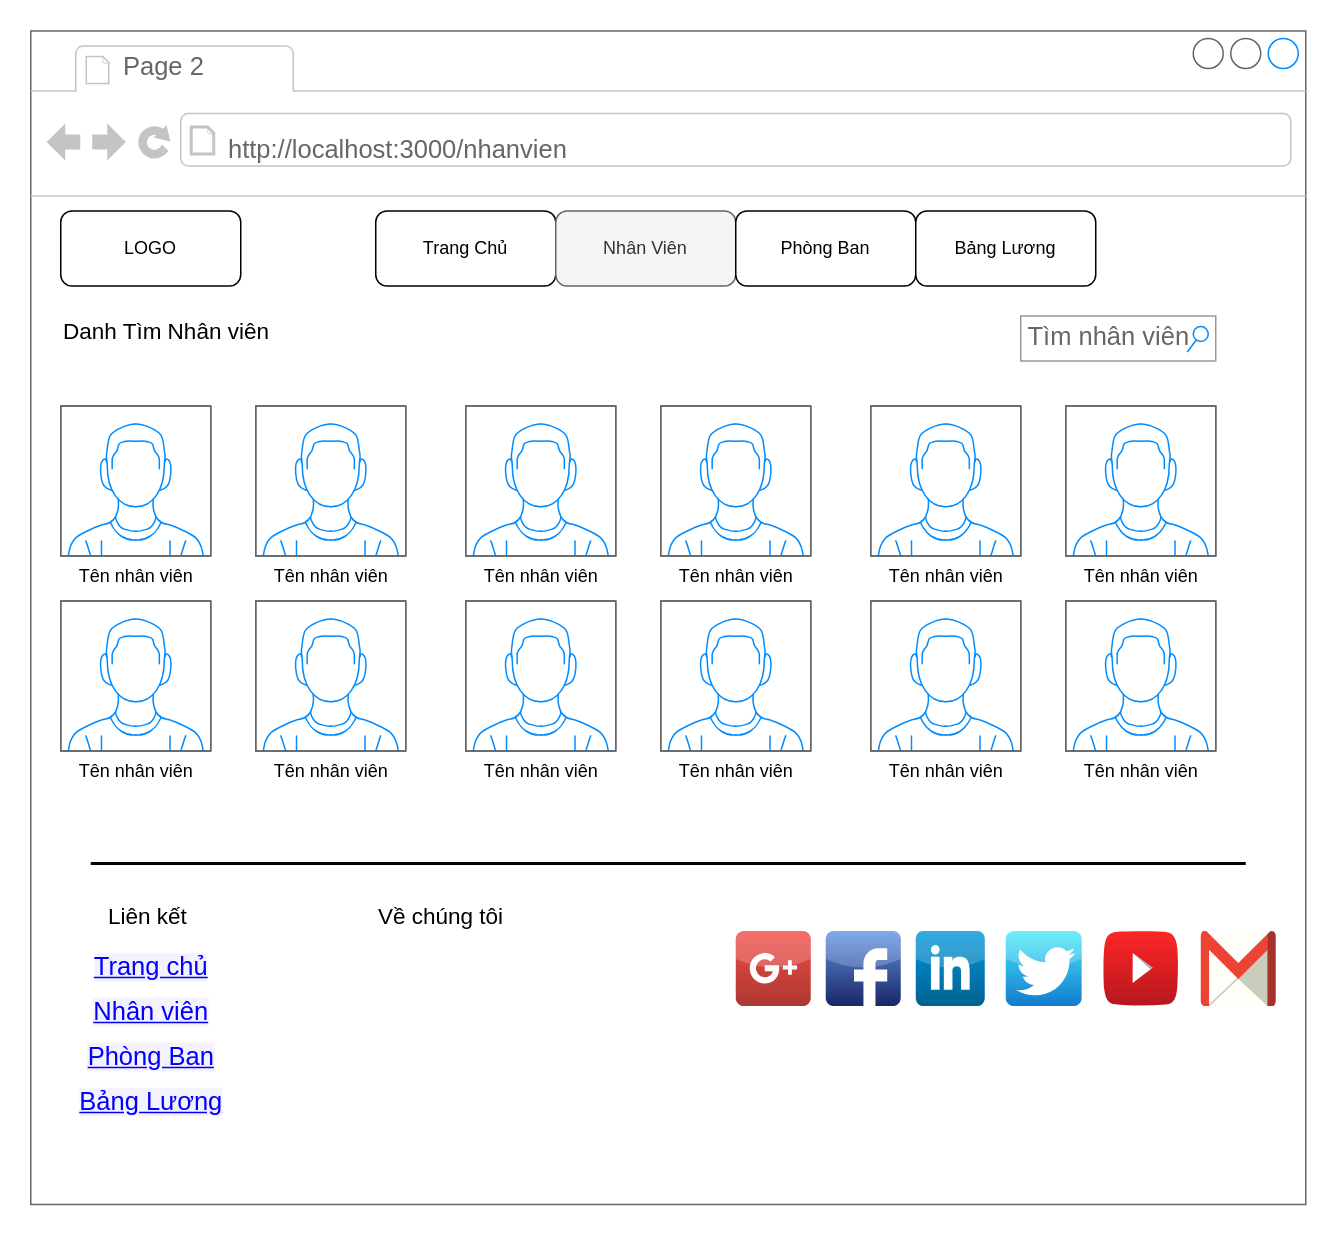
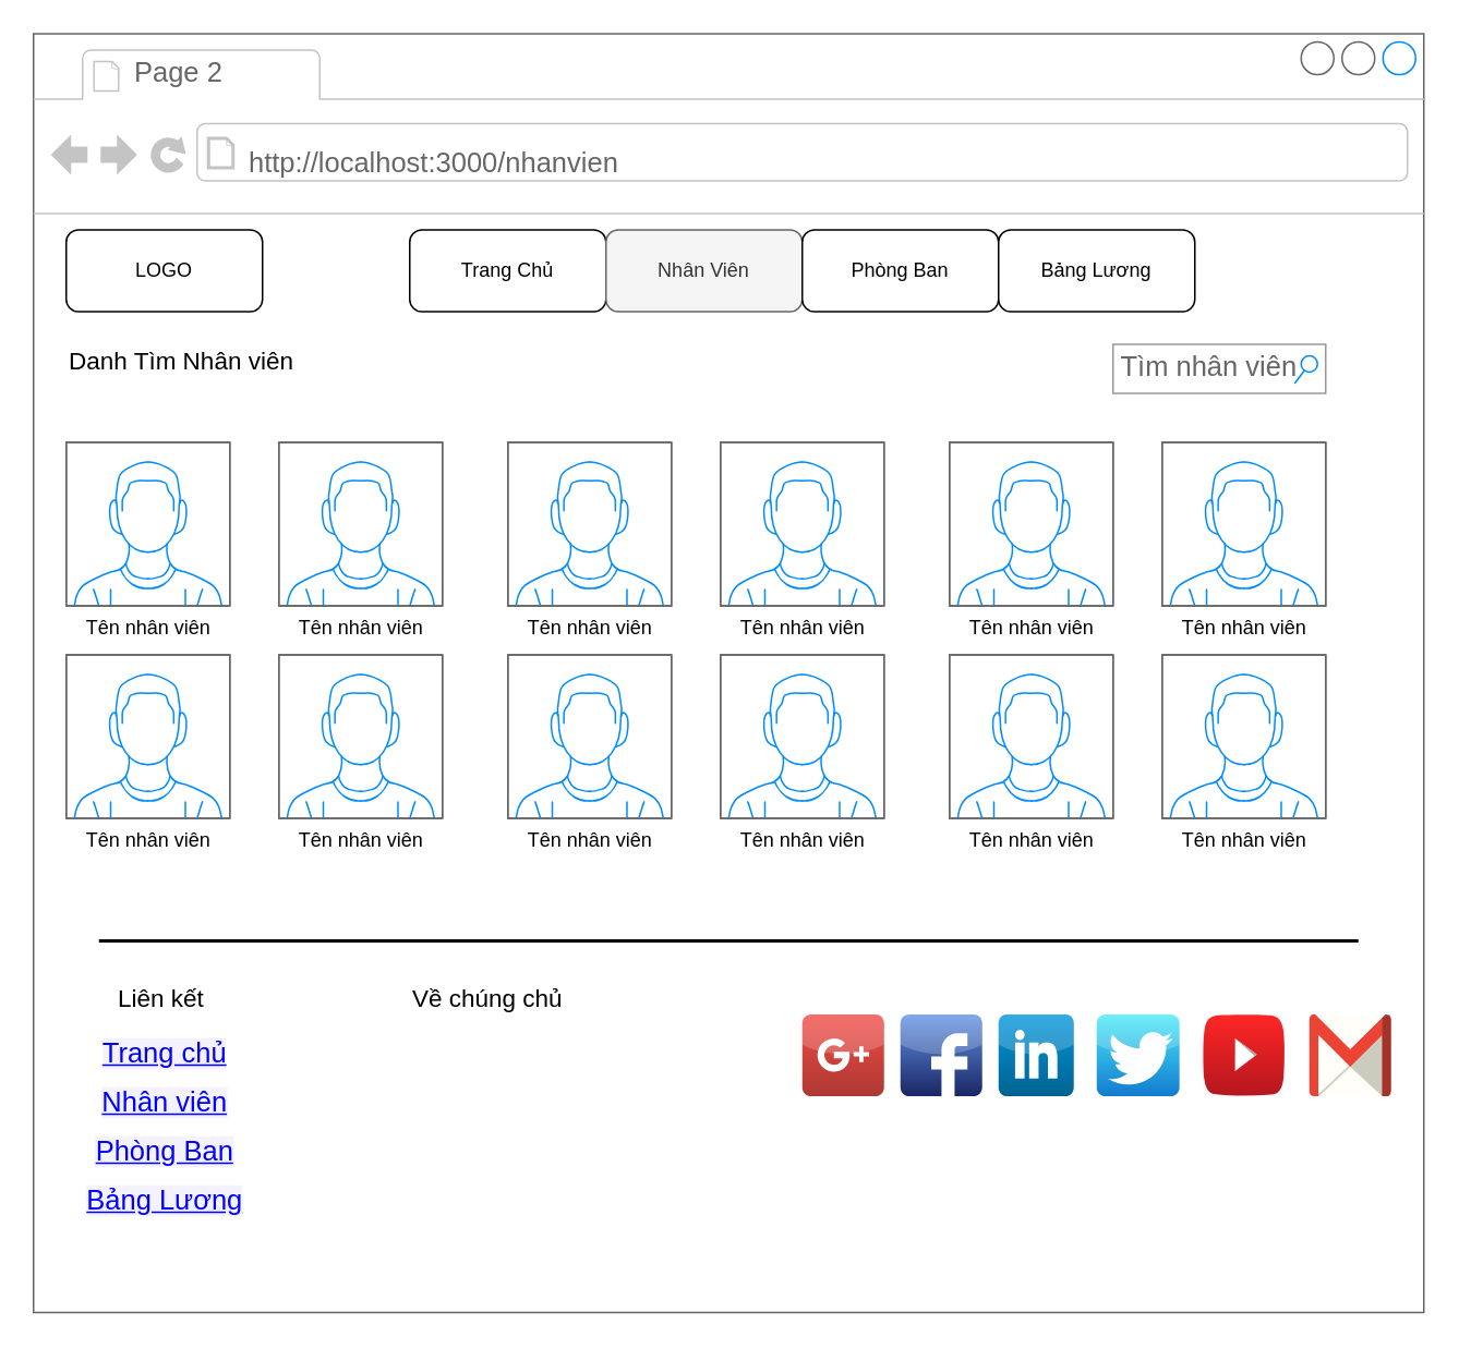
  <mxCell id="0" />
  <mxCell id="1" parent="0" />
  <mxCell id="2" value="" style="strokeWidth=1;shadow=0;dashed=0;align=center;html=1;shape=mxgraph.mockup.containers.browserWindow;rSize=0;strokeColor=#666666;strokeColor2=#008cff;strokeColor3=#c4c4c4;mainText=,;recursiveResize=0;" vertex="1" parent="1"><mxGeometry x="20" y="20" width="850" height="782.4" as="geometry" /></mxCell>
  <mxCell id="3" value="Page 2" style="strokeWidth=1;shadow=0;dashed=0;align=center;html=1;shape=mxgraph.mockup.containers.anchor;fontSize=17;fontColor=#666666;align=left;" vertex="1" parent="2"><mxGeometry x="60" y="12" width="110" height="26" as="geometry" /></mxCell>
  <mxCell id="4" value="http://localhost:3000/nhanvien" style="strokeWidth=1;shadow=0;dashed=0;align=center;html=1;shape=mxgraph.mockup.containers.anchor;rSize=0;fontSize=17;fontColor=#666666;align=left;" vertex="1" parent="2"><mxGeometry x="130" y="60" width="350" height="40" as="geometry" /></mxCell>
  <mxCell id="5" value="LOGO" style="rounded=1;whiteSpace=wrap;html=1;" vertex="1" parent="2"><mxGeometry x="20" y="120" width="120" height="50" as="geometry" /></mxCell>
  <mxCell id="6" value="Trang Chủ" style="rounded=1;whiteSpace=wrap;html=1;" vertex="1" parent="2"><mxGeometry x="230" y="120" width="120" height="50" as="geometry" /></mxCell>
  <mxCell id="7" value="Nhân Viên" style="rounded=1;whiteSpace=wrap;html=1;fillColor=#f5f5f5;fontColor=#333333;strokeColor=#666666;" vertex="1" parent="2"><mxGeometry x="350" y="120" width="120" height="50" as="geometry" /></mxCell>
  <mxCell id="8" value="Phòng Ban" style="rounded=1;whiteSpace=wrap;html=1;" vertex="1" parent="2"><mxGeometry x="470" y="120" width="120" height="50" as="geometry" /></mxCell>
  <mxCell id="9" value="Bảng Lương" style="rounded=1;whiteSpace=wrap;html=1;" vertex="1" parent="2"><mxGeometry x="590" y="120" width="120" height="50" as="geometry" /></mxCell>
  <mxCell id="10" value="Tên nhân viên" style="verticalLabelPosition=bottom;shadow=0;dashed=0;align=center;html=1;verticalAlign=top;strokeWidth=1;shape=mxgraph.mockup.containers.userMale;strokeColor=#666666;strokeColor2=#008cff;" vertex="1" parent="2"><mxGeometry x="150" y="250" width="100" height="100" as="geometry" /></mxCell>
  <mxCell id="11" value="Tên nhân viên" style="verticalLabelPosition=bottom;shadow=0;dashed=0;align=center;html=1;verticalAlign=top;strokeWidth=1;shape=mxgraph.mockup.containers.userMale;strokeColor=#666666;strokeColor2=#008cff;" vertex="1" parent="2"><mxGeometry x="420" y="250" width="100" height="100" as="geometry" /></mxCell>
  <mxCell id="12" value="Tên nhân viên" style="verticalLabelPosition=bottom;shadow=0;dashed=0;align=center;html=1;verticalAlign=top;strokeWidth=1;shape=mxgraph.mockup.containers.userMale;strokeColor=#666666;strokeColor2=#008cff;" vertex="1" parent="2"><mxGeometry x="290" y="250" width="100" height="100" as="geometry" /></mxCell>
  <mxCell id="13" value="Tên nhân viên" style="verticalLabelPosition=bottom;shadow=0;dashed=0;align=center;html=1;verticalAlign=top;strokeWidth=1;shape=mxgraph.mockup.containers.userMale;strokeColor=#666666;strokeColor2=#008cff;" vertex="1" parent="2"><mxGeometry x="560" y="250" width="100" height="100" as="geometry" /></mxCell>
  <mxCell id="14" value="Tên nhân viên" style="verticalLabelPosition=bottom;shadow=0;dashed=0;align=center;html=1;verticalAlign=top;strokeWidth=1;shape=mxgraph.mockup.containers.userMale;strokeColor=#666666;strokeColor2=#008cff;" vertex="1" parent="2"><mxGeometry x="690" y="250" width="100" height="100" as="geometry" /></mxCell>
  <mxCell id="15" value="Tên nhân viên" style="verticalLabelPosition=bottom;shadow=0;dashed=0;align=center;html=1;verticalAlign=top;strokeWidth=1;shape=mxgraph.mockup.containers.userMale;strokeColor=#666666;strokeColor2=#008cff;" vertex="1" parent="2"><mxGeometry x="560" y="380" width="100" height="100" as="geometry" /></mxCell>
  <mxCell id="16" value="Tên nhân viên" style="verticalLabelPosition=bottom;shadow=0;dashed=0;align=center;html=1;verticalAlign=top;strokeWidth=1;shape=mxgraph.mockup.containers.userMale;strokeColor=#666666;strokeColor2=#008cff;" vertex="1" parent="2"><mxGeometry x="20" y="250" width="100" height="100" as="geometry" /></mxCell>
  <mxCell id="17" value="Tên nhân viên" style="verticalLabelPosition=bottom;shadow=0;dashed=0;align=center;html=1;verticalAlign=top;strokeWidth=1;shape=mxgraph.mockup.containers.userMale;strokeColor=#666666;strokeColor2=#008cff;" vertex="1" parent="2"><mxGeometry x="20" y="380" width="100" height="100" as="geometry" /></mxCell>
  <mxCell id="18" value="Tên nhân viên" style="verticalLabelPosition=bottom;shadow=0;dashed=0;align=center;html=1;verticalAlign=top;strokeWidth=1;shape=mxgraph.mockup.containers.userMale;strokeColor=#666666;strokeColor2=#008cff;" vertex="1" parent="2"><mxGeometry x="150" y="380" width="100" height="100" as="geometry" /></mxCell>
  <mxCell id="19" value="Tên nhân viên" style="verticalLabelPosition=bottom;shadow=0;dashed=0;align=center;html=1;verticalAlign=top;strokeWidth=1;shape=mxgraph.mockup.containers.userMale;strokeColor=#666666;strokeColor2=#008cff;" vertex="1" parent="2"><mxGeometry x="290" y="380" width="100" height="100" as="geometry" /></mxCell>
  <mxCell id="20" value="Tên nhân viên" style="verticalLabelPosition=bottom;shadow=0;dashed=0;align=center;html=1;verticalAlign=top;strokeWidth=1;shape=mxgraph.mockup.containers.userMale;strokeColor=#666666;strokeColor2=#008cff;" vertex="1" parent="2"><mxGeometry x="420" y="380" width="100" height="100" as="geometry" /></mxCell>
  <mxCell id="21" value="Tên nhân viên" style="verticalLabelPosition=bottom;shadow=0;dashed=0;align=center;html=1;verticalAlign=top;strokeWidth=1;shape=mxgraph.mockup.containers.userMale;strokeColor=#666666;strokeColor2=#008cff;" vertex="1" parent="2"><mxGeometry x="690" y="380" width="100" height="100" as="geometry" /></mxCell>
  <mxCell id="22" value="Tìm nhân viên" style="strokeWidth=1;shadow=0;dashed=0;align=center;html=1;shape=mxgraph.mockup.forms.searchBox;strokeColor=#999999;mainText=;strokeColor2=#008cff;fontColor=#666666;fontSize=17;align=left;spacingLeft=3;" vertex="1" parent="2"><mxGeometry x="660" y="190" width="130" height="30" as="geometry" /></mxCell>
  <mxCell id="23" value="" style="line;strokeWidth=2;html=1;" vertex="1" parent="2"><mxGeometry x="40" y="550" width="770" height="10" as="geometry" /></mxCell>
  <mxCell id="24" value="&lt;font style=&quot;font-size: 15px&quot;&gt;Danh Tìm Nhân viên&lt;/font&gt;" style="text;spacingTop=-5;whiteSpace=wrap;html=1;align=left;fontSize=12;fontFamily=Helvetica;fillColor=none;strokeColor=none;" vertex="1" parent="2"><mxGeometry x="20" y="190" width="160" height="50" as="geometry" /></mxCell>
  <mxCell id="25" value="&lt;font style=&quot;font-size: 15px&quot;&gt;Liên kết&lt;/font&gt;" style="text;spacingTop=-5;whiteSpace=wrap;html=1;align=left;fontSize=12;fontFamily=Helvetica;fillColor=none;strokeColor=none;" vertex="1" parent="2"><mxGeometry x="50" y="580" width="160" height="20" as="geometry" /></mxCell>
- <mxCell id="26" value="&lt;font style=&quot;font-size: 15px&quot;&gt;Về chúng tôi&lt;/font&gt;" style="text;spacingTop=-5;whiteSpace=wrap;html=1;align=left;fontSize=12;fontFamily=Helvetica;fillColor=none;strokeColor=none;" vertex="1" parent="2"><mxGeometry x="230" y="580" width="160" height="20" as="geometry" /></mxCell>
+ <mxCell id="26" value="&lt;font style=&quot;font-size: 15px&quot;&gt;Về chúng chủ&lt;/font&gt;" style="text;spacingTop=-5;whiteSpace=wrap;html=1;align=left;fontSize=12;fontFamily=Helvetica;fillColor=none;strokeColor=none;" vertex="1" parent="2"><mxGeometry x="230" y="580" width="160" height="20" as="geometry" /></mxCell>
  <mxCell id="27" value="&lt;span style=&quot;background-color: rgb(244 , 242 , 255)&quot;&gt;Trang chủ&lt;/span&gt;" style="shape=rectangle;strokeColor=none;fillColor=none;linkText=;fontSize=17;fontColor=#0000ff;fontStyle=4;html=1;align=center;" vertex="1" parent="2"><mxGeometry x="5" y="610" width="150" height="30" as="geometry" /></mxCell>
  <mxCell id="28" value="&lt;span style=&quot;background-color: rgb(244 , 242 , 255)&quot;&gt;Nhân viên&lt;/span&gt;" style="shape=rectangle;strokeColor=none;fillColor=none;linkText=;fontSize=17;fontColor=#0000ff;fontStyle=4;html=1;align=center;" vertex="1" parent="2"><mxGeometry x="5" y="640" width="150" height="30" as="geometry" /></mxCell>
  <mxCell id="29" value="&lt;span style=&quot;background-color: rgb(244 , 242 , 255)&quot;&gt;Phòng Ban&lt;/span&gt;" style="shape=rectangle;strokeColor=none;fillColor=none;linkText=;fontSize=17;fontColor=#0000ff;fontStyle=4;html=1;align=center;" vertex="1" parent="2"><mxGeometry x="5" y="670" width="150" height="30" as="geometry" /></mxCell>
  <mxCell id="30" value="&lt;span style=&quot;background-color: rgb(244 , 242 , 255)&quot;&gt;Bảng Lương&lt;/span&gt;" style="shape=rectangle;strokeColor=none;fillColor=none;linkText=;fontSize=17;fontColor=#0000ff;fontStyle=4;html=1;align=center;" vertex="1" parent="2"><mxGeometry x="5" y="700" width="150" height="30" as="geometry" /></mxCell>
  <mxCell id="31" value="" style="dashed=0;outlineConnect=0;html=1;align=center;labelPosition=center;verticalLabelPosition=bottom;verticalAlign=top;shape=mxgraph.webicons.google_plus;fillColor=#F24B46;gradientColor=#AD3832;labelBackgroundColor=#F4F2FF;fontSize=15;fontColor=#0000FF;" vertex="1" parent="2"><mxGeometry x="470" y="600" width="50" height="50" as="geometry" /></mxCell>
  <mxCell id="32" value="" style="dashed=0;outlineConnect=0;html=1;align=center;labelPosition=center;verticalLabelPosition=bottom;verticalAlign=top;shape=mxgraph.webicons.facebook;fillColor=#6294E4;gradientColor=#1A2665;labelBackgroundColor=#F4F2FF;fontSize=15;fontColor=#0000FF;" vertex="1" parent="2"><mxGeometry x="530" y="600" width="50" height="50" as="geometry" /></mxCell>
  <mxCell id="33" value="" style="dashed=0;outlineConnect=0;html=1;align=center;labelPosition=center;verticalLabelPosition=bottom;verticalAlign=top;shape=mxgraph.webicons.linkedin;fillColor=#0095DB;gradientColor=#006391;labelBackgroundColor=#F4F2FF;fontSize=15;fontColor=#0000FF;" vertex="1" parent="2"><mxGeometry x="590" y="600" width="46" height="50" as="geometry" /></mxCell>
  <mxCell id="34" value="" style="dashed=0;outlineConnect=0;html=1;align=center;labelPosition=center;verticalLabelPosition=bottom;verticalAlign=top;shape=mxgraph.webicons.twitter;fillColor=#49EAF7;gradientColor=#137BD0;labelBackgroundColor=#F4F2FF;fontSize=15;fontColor=#0000FF;" vertex="1" parent="2"><mxGeometry x="650.0" y="600" width="50.6" height="50" as="geometry" /></mxCell>
  <mxCell id="35" value="" style="dashed=0;outlineConnect=0;html=1;align=center;labelPosition=center;verticalLabelPosition=bottom;verticalAlign=top;shape=mxgraph.weblogos.youtube_2;fillColor=#FF2626;gradientColor=#B5171F;labelBackgroundColor=#F4F2FF;fontSize=15;fontColor=#0000FF;" vertex="1" parent="2"><mxGeometry x="715" y="600" width="50" height="50" as="geometry" /></mxCell>
  <mxCell id="36" value="" style="dashed=0;outlineConnect=0;html=1;align=center;labelPosition=center;verticalLabelPosition=bottom;verticalAlign=top;shape=mxgraph.weblogos.gmail;labelBackgroundColor=#F4F2FF;fontSize=15;fontColor=#0000FF;" vertex="1" parent="2"><mxGeometry x="780" y="600" width="50" height="50" as="geometry" /></mxCell>
